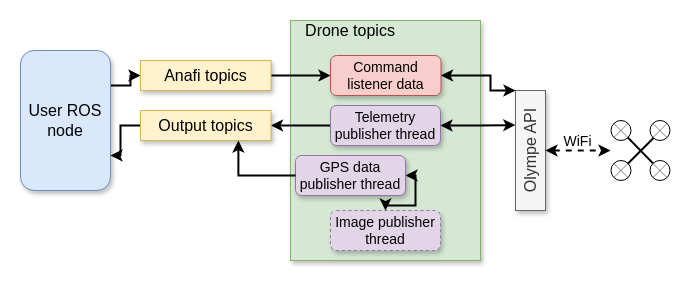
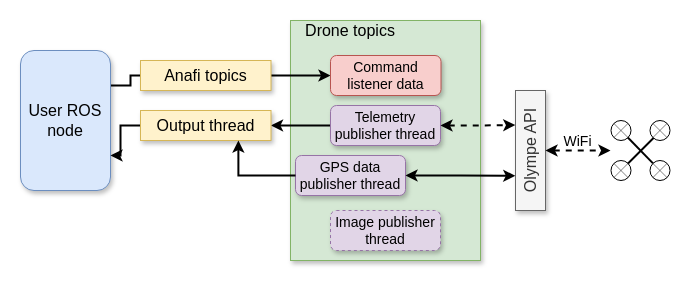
  <mxCell id="0" />
  <mxCell id="1" parent="0" />
  <mxCell id="2" value="" style="rounded=0;whiteSpace=wrap;html=1;fillColor=#d5e8d4;strokeColor=#82b366;shadow=1;" vertex="1" parent="1"><mxGeometry x="290" y="20" width="190" height="240" as="geometry" /></mxCell>
  <mxCell id="3" value="" style="endArrow=none;html=1;rounded=0;fontSize=14;strokeWidth=2;startArrow=none;" edge="1" parent="1" target="8"><mxGeometry width="50" height="50" relative="1" as="geometry"><mxPoint x="620.5" y="130" as="sourcePoint" /><mxPoint x="660.5" y="170" as="targetPoint" /></mxGeometry></mxCell>
  <mxCell id="4" value="" style="endArrow=none;html=1;rounded=0;fontSize=14;strokeWidth=2;" edge="1" parent="1"><mxGeometry width="50" height="50" relative="1" as="geometry"><mxPoint x="620.5" y="170" as="sourcePoint" /><mxPoint x="660.5" y="130" as="targetPoint" /></mxGeometry></mxCell>
  <mxCell id="5" value="" style="ellipse;whiteSpace=wrap;html=1;aspect=fixed;rounded=1;shadow=0;glass=0;labelBackgroundColor=none;sketch=0;fontSize=14;" vertex="1" parent="1"><mxGeometry x="649.5" y="120" width="20" height="20" as="geometry" /></mxCell>
  <mxCell id="6" value="" style="ellipse;whiteSpace=wrap;html=1;aspect=fixed;rounded=1;shadow=0;glass=0;labelBackgroundColor=none;sketch=0;fontSize=14;" vertex="1" parent="1"><mxGeometry x="610.5" y="120" width="20" height="20" as="geometry" /></mxCell>
  <mxCell id="7" value="" style="ellipse;whiteSpace=wrap;html=1;aspect=fixed;rounded=1;shadow=0;glass=0;labelBackgroundColor=none;sketch=0;fontSize=14;" vertex="1" parent="1"><mxGeometry x="610.5" y="160" width="20" height="20" as="geometry" /></mxCell>
  <mxCell id="8" value="" style="ellipse;whiteSpace=wrap;html=1;aspect=fixed;rounded=1;shadow=0;glass=0;labelBackgroundColor=none;sketch=0;fontSize=14;" vertex="1" parent="1"><mxGeometry x="649.5" y="160" width="20" height="20" as="geometry" /></mxCell>
  <mxCell id="9" value="" style="endArrow=none;html=1;rounded=0;shadow=0;fontSize=14;strokeWidth=0.5;entryX=0;entryY=0;entryDx=0;entryDy=0;exitX=1;exitY=1;exitDx=0;exitDy=0;" edge="1" parent="1"><mxGeometry width="50" height="50" relative="1" as="geometry"><mxPoint x="627.501" y="137.071" as="sourcePoint" /><mxPoint x="613.359" y="122.929" as="targetPoint" /></mxGeometry></mxCell>
  <mxCell id="10" value="" style="endArrow=none;html=1;rounded=0;shadow=0;fontSize=14;strokeWidth=0.5;entryX=1;entryY=0;entryDx=0;entryDy=0;exitX=0;exitY=1;exitDx=0;exitDy=0;" edge="1" parent="1"><mxGeometry width="50" height="50" relative="1" as="geometry"><mxPoint x="613.359" y="137.071" as="sourcePoint" /><mxPoint x="627.501" y="122.929" as="targetPoint" /></mxGeometry></mxCell>
  <mxCell id="11" value="" style="endArrow=none;html=1;rounded=0;shadow=0;fontSize=14;strokeWidth=0.5;entryX=0;entryY=0;entryDx=0;entryDy=0;exitX=1;exitY=1;exitDx=0;exitDy=0;" edge="1" parent="1"><mxGeometry width="50" height="50" relative="1" as="geometry"><mxPoint x="666.501" y="137.071" as="sourcePoint" /><mxPoint x="652.359" y="122.929" as="targetPoint" /></mxGeometry></mxCell>
  <mxCell id="12" value="" style="endArrow=none;html=1;rounded=0;shadow=0;fontSize=14;strokeWidth=0.5;entryX=1;entryY=0;entryDx=0;entryDy=0;exitX=0;exitY=1;exitDx=0;exitDy=0;" edge="1" parent="1"><mxGeometry width="50" height="50" relative="1" as="geometry"><mxPoint x="652.359" y="137.071" as="sourcePoint" /><mxPoint x="666.501" y="122.929" as="targetPoint" /></mxGeometry></mxCell>
  <mxCell id="13" value="" style="endArrow=none;html=1;rounded=0;shadow=0;fontSize=14;strokeWidth=0.5;entryX=0;entryY=0;entryDx=0;entryDy=0;exitX=1;exitY=1;exitDx=0;exitDy=0;" edge="1" parent="1"><mxGeometry width="50" height="50" relative="1" as="geometry"><mxPoint x="666.501" y="177.071" as="sourcePoint" /><mxPoint x="652.359" y="162.929" as="targetPoint" /></mxGeometry></mxCell>
  <mxCell id="14" value="" style="endArrow=none;html=1;rounded=0;shadow=0;fontSize=14;strokeWidth=0.5;entryX=1;entryY=0;entryDx=0;entryDy=0;exitX=0;exitY=1;exitDx=0;exitDy=0;" edge="1" parent="1"><mxGeometry width="50" height="50" relative="1" as="geometry"><mxPoint x="652.359" y="177.071" as="sourcePoint" /><mxPoint x="666.501" y="162.929" as="targetPoint" /></mxGeometry></mxCell>
  <mxCell id="15" value="" style="endArrow=none;html=1;rounded=0;shadow=0;fontSize=14;strokeWidth=0.5;entryX=0;entryY=0;entryDx=0;entryDy=0;exitX=1;exitY=1;exitDx=0;exitDy=0;" edge="1" parent="1"><mxGeometry width="50" height="50" relative="1" as="geometry"><mxPoint x="627.501" y="177.071" as="sourcePoint" /><mxPoint x="613.359" y="162.929" as="targetPoint" /></mxGeometry></mxCell>
  <mxCell id="16" value="" style="endArrow=none;html=1;rounded=0;shadow=0;fontSize=14;strokeWidth=0.5;entryX=1;entryY=0;entryDx=0;entryDy=0;exitX=0;exitY=1;exitDx=0;exitDy=0;" edge="1" parent="1"><mxGeometry width="50" height="50" relative="1" as="geometry"><mxPoint x="613.359" y="177.071" as="sourcePoint" /><mxPoint x="627.501" y="162.929" as="targetPoint" /></mxGeometry></mxCell>
- <mxCell id="17" style="edgeStyle=orthogonalEdgeStyle;rounded=0;orthogonalLoop=1;jettySize=auto;html=1;exitX=1;exitY=0.25;exitDx=0;exitDy=0;entryX=0;entryY=0.5;entryDx=0;entryDy=0;fontSize=16;strokeWidth=2;" edge="1" parent="1" source="18" target="20"><mxGeometry relative="1" as="geometry"><Array as="points"><mxPoint x="130" y="75" /></Array></mxGeometry></mxCell>
+ <mxCell id="17" style="edgeStyle=orthogonalEdgeStyle;rounded=0;orthogonalLoop=1;jettySize=auto;html=1;exitX=1;exitY=0.25;exitDx=0;exitDy=0;entryX=0;entryY=0.5;entryDx=0;entryDy=0;fontSize=16;strokeWidth=2;endArrow=none;" edge="1" parent="1" source="18" target="20"><mxGeometry relative="1" as="geometry"><Array as="points"><mxPoint x="130" y="75" /></Array></mxGeometry></mxCell>
  <mxCell id="18" value="&lt;font style=&quot;font-size: 16px&quot;&gt;User ROS node&lt;/font&gt;" style="rounded=1;whiteSpace=wrap;html=1;fillColor=#dae8fc;strokeColor=#6c8ebf;shadow=1;" vertex="1" parent="1"><mxGeometry x="20" y="50" width="90" height="140" as="geometry" /></mxCell>
  <mxCell id="19" style="edgeStyle=orthogonalEdgeStyle;rounded=0;orthogonalLoop=1;jettySize=auto;html=1;exitX=1;exitY=0.5;exitDx=0;exitDy=0;entryX=0;entryY=0.5;entryDx=0;entryDy=0;fontSize=16;strokeWidth=2;" edge="1" parent="1" source="20" target="24"><mxGeometry relative="1" as="geometry" /></mxCell>
  <mxCell id="20" value="&lt;font style=&quot;font-size: 16px&quot;&gt;Anafi topics&lt;/font&gt;" style="rounded=0;whiteSpace=wrap;html=1;fillColor=#fff2cc;strokeColor=#d6b656;shadow=1;" vertex="1" parent="1"><mxGeometry x="140" y="60" width="130.5" height="30" as="geometry" /></mxCell>
  <mxCell id="21" style="edgeStyle=orthogonalEdgeStyle;rounded=0;orthogonalLoop=1;jettySize=auto;html=1;entryX=1;entryY=0.5;entryDx=0;entryDy=0;fontSize=16;strokeWidth=2;" edge="1" parent="1" source="22" target="28"><mxGeometry relative="1" as="geometry" /></mxCell>
  <mxCell id="22" value="&lt;font style=&quot;font-size: 14px&quot;&gt;Telemetry publisher thread&lt;/font&gt;" style="rounded=1;whiteSpace=wrap;html=1;fillColor=#e1d5e7;strokeColor=#9673a6;shadow=1;" vertex="1" parent="1"><mxGeometry x="330" y="105" width="110" height="40" as="geometry" /></mxCell>
  <mxCell id="23" value="&lt;font style=&quot;font-size: 14px&quot;&gt;Image publisher thread&lt;/font&gt;" style="rounded=1;whiteSpace=wrap;html=1;fillColor=#e1d5e7;strokeColor=#9673a6;shadow=1;dashed=1;" vertex="1" parent="1"><mxGeometry x="330" y="210" width="110" height="40" as="geometry" /></mxCell>
  <mxCell id="24" value="&lt;font style=&quot;font-size: 14px&quot;&gt;Command listener data&lt;/font&gt;" style="rounded=1;whiteSpace=wrap;html=1;fillColor=#f8cecc;strokeColor=#b85450;shadow=1;" vertex="1" parent="1"><mxGeometry x="330" y="55" width="110.5" height="40" as="geometry" /></mxCell>
  <mxCell id="25" value="&lt;font style=&quot;font-size: 16px&quot;&gt;Drone topics&lt;/font&gt;" style="text;html=1;strokeColor=none;fillColor=none;align=center;verticalAlign=middle;whiteSpace=wrap;rounded=0;" vertex="1" parent="1"><mxGeometry x="290" y="20" width="120" height="20" as="geometry" /></mxCell>
  <mxCell id="26" value="&lt;font style=&quot;font-size: 16px&quot;&gt;Olympe API&lt;/font&gt;" style="rounded=0;whiteSpace=wrap;html=1;fillColor=#f5f5f5;fontColor=#333333;strokeColor=#666666;rotation=-90;shadow=1;" vertex="1" parent="1"><mxGeometry x="470" y="135" width="120" height="30" as="geometry" /></mxCell>
  <mxCell id="27" style="edgeStyle=orthogonalEdgeStyle;rounded=0;orthogonalLoop=1;jettySize=auto;html=1;entryX=1;entryY=0.75;entryDx=0;entryDy=0;fontSize=16;strokeWidth=2;" edge="1" parent="1" source="28" target="18"><mxGeometry relative="1" as="geometry" /></mxCell>
- <mxCell id="28" value="&lt;font style=&quot;font-size: 16px&quot;&gt;Output topics&lt;/font&gt;" style="rounded=0;whiteSpace=wrap;html=1;fillColor=#fff2cc;strokeColor=#d6b656;shadow=1;" vertex="1" parent="1"><mxGeometry x="140" y="110" width="130.5" height="30" as="geometry" /></mxCell>
- <mxCell id="29" value="" style="endArrow=classic;startArrow=classic;html=1;rounded=0;fontSize=16;entryX=1;entryY=0;entryDx=0;entryDy=0;exitX=1;exitY=0.5;exitDx=0;exitDy=0;strokeWidth=2;edgeStyle=orthogonalEdgeStyle;" edge="1" parent="1" source="24" target="26"><mxGeometry width="50" height="50" relative="1" as="geometry"><mxPoint x="410" y="80" as="sourcePoint" /><mxPoint x="460" y="30" as="targetPoint" /><Array as="points"><mxPoint x="490" y="75" /><mxPoint x="490" y="90" /></Array></mxGeometry></mxCell>
- <mxCell id="30" value="" style="endArrow=classic;startArrow=classic;html=1;rounded=0;fontSize=16;entryX=0.712;entryY=-0.007;entryDx=0;entryDy=0;exitX=1;exitY=0.5;exitDx=0;exitDy=0;strokeWidth=2;edgeStyle=orthogonalEdgeStyle;entryPerimeter=0;" edge="1" parent="1" source="22" target="26"><mxGeometry width="50" height="50" relative="1" as="geometry"><mxPoint x="450.5" y="85" as="sourcePoint" /><mxPoint x="549" y="105" as="targetPoint" /></mxGeometry></mxCell>
+ <mxCell id="28" value="&lt;font style=&quot;font-size: 16px&quot;&gt;Output thread&lt;/font&gt;" style="rounded=0;whiteSpace=wrap;html=1;fillColor=#fff2cc;strokeColor=#d6b656;shadow=1;" vertex="1" parent="1"><mxGeometry x="140" y="110" width="130.5" height="30" as="geometry" /></mxCell>
+ <mxCell id="30" value="" style="endArrow=classic;startArrow=classic;html=1;rounded=0;fontSize=16;entryX=0.712;entryY=-0.007;entryDx=0;entryDy=0;exitX=1;exitY=0.5;exitDx=0;exitDy=0;strokeWidth=2;edgeStyle=orthogonalEdgeStyle;entryPerimeter=0;dashed=1;" edge="1" parent="1" source="22" target="26"><mxGeometry width="50" height="50" relative="1" as="geometry"><mxPoint x="450.5" y="85" as="sourcePoint" /><mxPoint x="549" y="105" as="targetPoint" /></mxGeometry></mxCell>
  <mxCell id="31" value="&lt;font style=&quot;font-size: 14px&quot;&gt;GPS data publisher thread&lt;/font&gt;" style="rounded=1;whiteSpace=wrap;html=1;fillColor=#e1d5e7;strokeColor=#9673a6;shadow=1;" vertex="1" parent="1"><mxGeometry x="295" y="155" width="110" height="40" as="geometry" /></mxCell>
- <mxCell id="32" value="" style="endArrow=classic;startArrow=classic;html=1;rounded=0;fontSize=16;exitX=1;exitY=0.5;exitDx=0;exitDy=0;strokeWidth=2;edgeStyle=orthogonalEdgeStyle;" edge="1" parent="1" source="31" target="23"><mxGeometry width="50" height="50" relative="1" as="geometry"><mxPoint x="480" y="285" as="sourcePoint" /><mxPoint x="555" y="210" as="targetPoint" /></mxGeometry></mxCell>
+ <mxCell id="32" value="" style="endArrow=classic;startArrow=classic;html=1;rounded=0;fontSize=16;entryX=0.289;entryY=-0.007;entryDx=0;entryDy=0;exitX=1;exitY=0.5;exitDx=0;exitDy=0;strokeWidth=2;edgeStyle=orthogonalEdgeStyle;entryPerimeter=0;" edge="1" parent="1" source="31" target="26"><mxGeometry width="50" height="50" relative="1" as="geometry"><mxPoint x="480" y="285" as="sourcePoint" /><mxPoint x="555" y="210" as="targetPoint" /></mxGeometry></mxCell>
  <mxCell id="33" style="edgeStyle=orthogonalEdgeStyle;rounded=0;orthogonalLoop=1;jettySize=auto;html=1;entryX=0.75;entryY=1;entryDx=0;entryDy=0;fontSize=16;strokeWidth=2;exitX=0;exitY=0.5;exitDx=0;exitDy=0;" edge="1" parent="1" source="31" target="28"><mxGeometry relative="1" as="geometry"><mxPoint x="340" y="240" as="sourcePoint" /><mxPoint x="182.625" y="150" as="targetPoint" /></mxGeometry></mxCell>
  <mxCell id="34" value="" style="endArrow=classic;startArrow=classic;html=1;rounded=0;strokeWidth=2;dashed=1;exitX=0.5;exitY=1;exitDx=0;exitDy=0;" edge="1" parent="1" source="26"><mxGeometry width="50" height="50" relative="1" as="geometry"><mxPoint x="560.5" y="80" as="sourcePoint" /><mxPoint x="610" y="150" as="targetPoint" /></mxGeometry></mxCell>
  <mxCell id="35" value="&lt;span style=&quot;font-size: 14px;&quot;&gt;WiFi&lt;/span&gt;" style="edgeLabel;html=1;align=center;verticalAlign=middle;resizable=0;points=[];labelBackgroundColor=none;" vertex="1" connectable="0" parent="34"><mxGeometry x="0.163" relative="1" as="geometry"><mxPoint x="-7" y="-10" as="offset" /></mxGeometry></mxCell>
